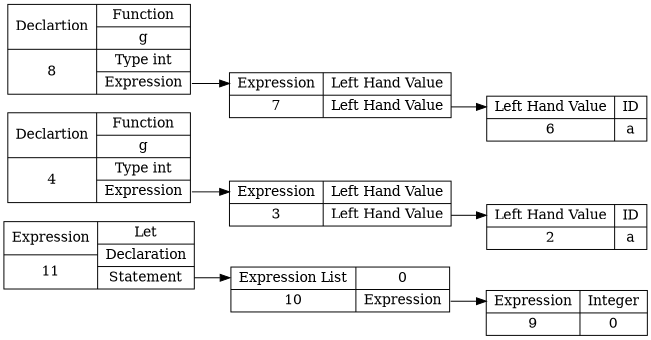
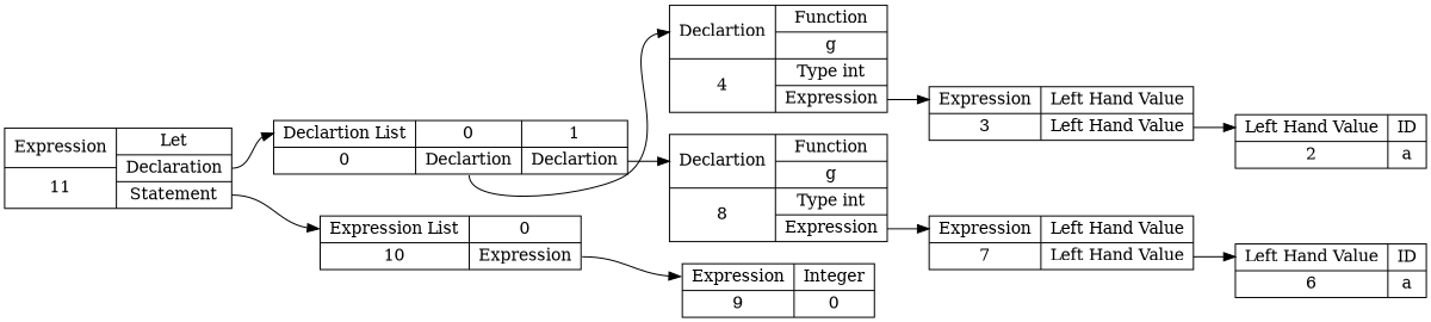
  digraph {
    rankdir=LR
    node [shape=record]
    edge [headport=ptr tailport=pos0]
    n1 [label="{ { <ptr> Expression | 11 } |{ Let | <dec> Declaration | <stmt> Statement } } "]
+   n2 [label="{ { <ptr> Declartion List | 0 } | { 0 | <pos0> Declartion }| { 1 | <pos1> Declartion } }"]
    n3 [label="{ { <ptr> Expression List | 10 } | { 0 | <pos0> Expression } }"]
    n4 [label="{ { <ptr> Declartion | 4 } | {Function | g | Type int | <exp> Expression } }"]
    n5 [label="{ { <ptr> Expression | 3 } |{ Left Hand Value | <lval> Left Hand Value} }"]
    n6 [label="{ { <ptr> Left Hand Value | 2 } | { ID | a } } "]
    n7 [label="{ { <ptr> Declartion | 8 } | {Function | g | Type int | <exp> Expression } }"]
    n8 [label="{ { <ptr> Expression | 7 } |{ Left Hand Value | <lval> Left Hand Value} }"]
    n9 [label="{ { <ptr> Left Hand Value | 6 } | { ID | a } } "]
    n10 [label="{ { <ptr> Expression | 9 } |{ Integer | 0 } }"]
+   n1 -> n2 [tailport=dec]
    n1 -> n3 [tailport=stmt]
+   n2 -> n4
+   n2 -> n7 [tailport=pos1]
    n3 -> n10
    n4 -> n5 [tailport=exp]
    n5 -> n6 [tailport=lval]
    n7 -> n8 [tailport=exp]
    n8 -> n9 [tailport=lval]
  }
